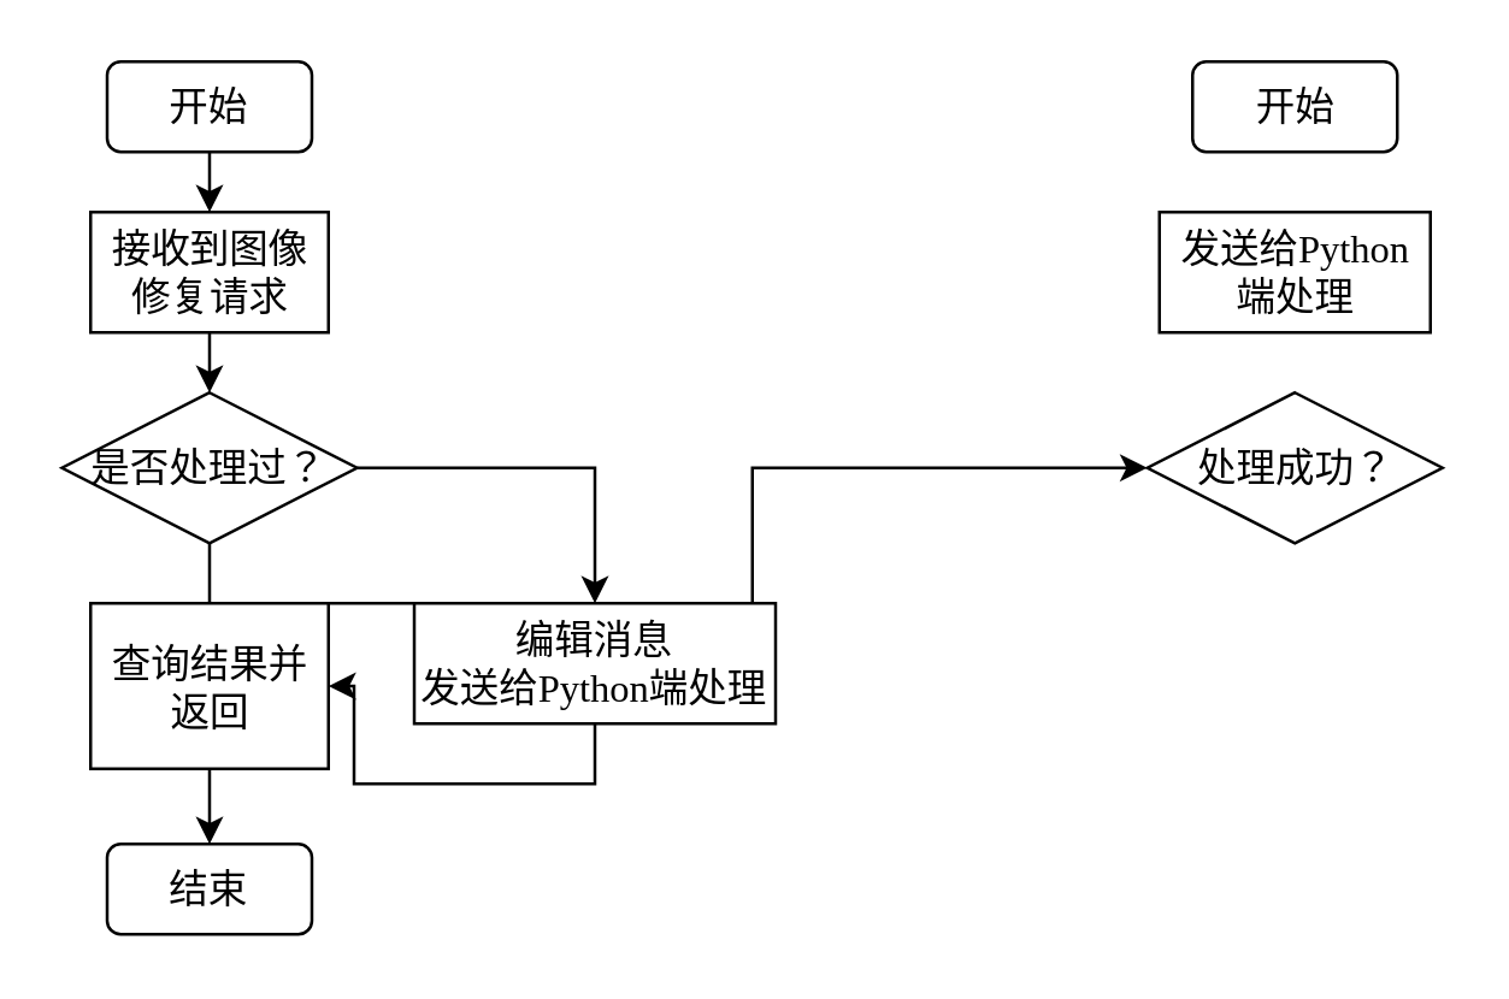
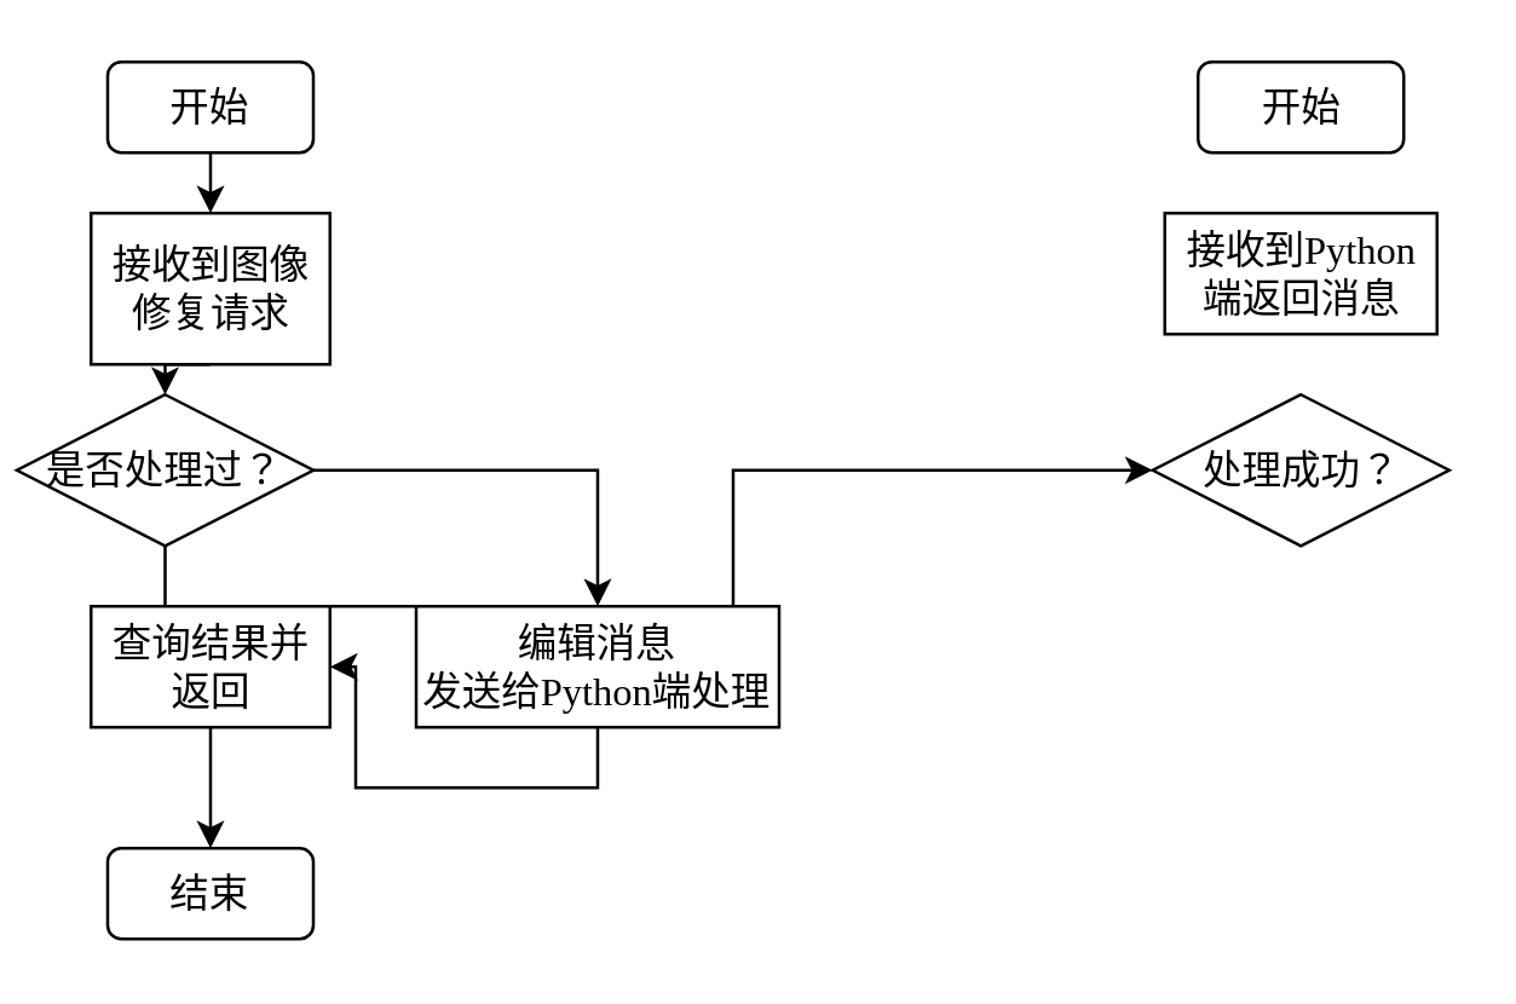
  <mxCell id="0" />
  <mxCell id="1" parent="0" />
  <mxCell id="2" style="edgeStyle=orthogonalEdgeStyle;rounded=0;orthogonalLoop=1;jettySize=auto;html=1;exitX=0.5;exitY=1;exitDx=0;exitDy=0;entryX=0.5;entryY=0;entryDx=0;entryDy=0;" edge="1" parent="1" source="3" target="5"><mxGeometry relative="1" as="geometry" /></mxCell>
  <mxCell id="3" value="开始" style="rounded=1;whiteSpace=wrap;html=1;fontSize=13;fontFamily=宋体;" vertex="1" parent="1"><mxGeometry x="35" y="20" width="68" height="30" as="geometry" /></mxCell>
  <mxCell id="4" style="edgeStyle=orthogonalEdgeStyle;rounded=0;orthogonalLoop=1;jettySize=auto;html=1;exitX=0.5;exitY=1;exitDx=0;exitDy=0;entryX=0.5;entryY=0;entryDx=0;entryDy=0;" edge="1" parent="1" source="5" target="8"><mxGeometry relative="1" as="geometry" /></mxCell>
- <mxCell id="5" value="接收到图像修复请求" style="rounded=0;whiteSpace=wrap;html=1;fontSize=13;fontFamily=宋体;" vertex="1" parent="1"><mxGeometry x="29.5" y="70" width="79" height="40" as="geometry" /></mxCell>
+ <mxCell id="5" value="接收到图像修复请求" style="rounded=0;whiteSpace=wrap;html=1;fontSize=13;fontFamily=宋体;" vertex="1" parent="1"><mxGeometry x="29.5" y="70" width="79" height="50" as="geometry" /></mxCell>
  <mxCell id="6" style="edgeStyle=orthogonalEdgeStyle;rounded=0;orthogonalLoop=1;jettySize=auto;html=1;exitX=0.5;exitY=1;exitDx=0;exitDy=0;" edge="1" parent="1" source="8" target="16"><mxGeometry relative="1" as="geometry" /></mxCell>
  <mxCell id="7" style="edgeStyle=orthogonalEdgeStyle;rounded=0;orthogonalLoop=1;jettySize=auto;html=1;exitX=1;exitY=0.5;exitDx=0;exitDy=0;entryX=0.5;entryY=0;entryDx=0;entryDy=0;" edge="1" parent="1" source="8" target="13"><mxGeometry relative="1" as="geometry" /></mxCell>
- <mxCell id="8" value="是否处理过？" style="rhombus;whiteSpace=wrap;html=1;fontSize=13;fontFamily=宋体;" vertex="1" parent="1"><mxGeometry x="20" y="130" width="98" height="50" as="geometry" /></mxCell>
+ <mxCell id="8" value="是否处理过？" style="rhombus;whiteSpace=wrap;html=1;fontSize=13;fontFamily=宋体;" vertex="1" parent="1"><mxGeometry x="5" y="130" width="98" height="50" as="geometry" /></mxCell>
  <mxCell id="9" style="edgeStyle=orthogonalEdgeStyle;rounded=0;orthogonalLoop=1;jettySize=auto;html=1;exitX=0.5;exitY=1;exitDx=0;exitDy=0;entryX=0.5;entryY=0;entryDx=0;entryDy=0;" edge="1" parent="1" source="10" target="11"><mxGeometry relative="1" as="geometry" /></mxCell>
- <mxCell id="10" value="查询结果并返回" style="rounded=0;whiteSpace=wrap;html=1;fontSize=13;fontFamily=宋体;" vertex="1" parent="1"><mxGeometry x="29.5" y="200" width="79" height="55" as="geometry" /></mxCell>
+ <mxCell id="10" value="查询结果并返回" style="rounded=0;whiteSpace=wrap;html=1;fontSize=13;fontFamily=宋体;" vertex="1" parent="1"><mxGeometry x="29.5" y="200" width="79" height="40" as="geometry" /></mxCell>
  <mxCell id="11" value="结束" style="rounded=1;whiteSpace=wrap;html=1;fontSize=13;fontFamily=宋体;" vertex="1" parent="1"><mxGeometry x="35" y="280" width="68" height="30" as="geometry" /></mxCell>
  <mxCell id="12" style="edgeStyle=orthogonalEdgeStyle;rounded=0;orthogonalLoop=1;jettySize=auto;html=1;exitX=0.5;exitY=1;exitDx=0;exitDy=0;" edge="1" parent="1" source="13" target="10"><mxGeometry relative="1" as="geometry" /></mxCell>
  <mxCell id="13" value="编辑消息&lt;br&gt;发送给Python端处理" style="rounded=0;whiteSpace=wrap;html=1;fontSize=13;fontFamily=宋体;" vertex="1" parent="1"><mxGeometry x="137" y="200" width="120" height="40" as="geometry" /></mxCell>
- <mxCell id="14" value="发送给Python端处理" style="rounded=0;whiteSpace=wrap;html=1;fontSize=13;fontFamily=宋体;" vertex="1" parent="1"><mxGeometry x="384.5" y="70" width="90" height="40" as="geometry" /></mxCell>
+ <mxCell id="14" value="接收到Python端返回消息" style="rounded=0;whiteSpace=wrap;html=1;fontSize=13;fontFamily=宋体;" vertex="1" parent="1"><mxGeometry x="384.5" y="70" width="90" height="40" as="geometry" /></mxCell>
  <mxCell id="15" value="开始" style="rounded=1;whiteSpace=wrap;html=1;fontSize=13;fontFamily=宋体;" vertex="1" parent="1"><mxGeometry x="395.5" y="20" width="68" height="30" as="geometry" /></mxCell>
  <mxCell id="16" value="处理成功？" style="rhombus;whiteSpace=wrap;html=1;fontSize=13;fontFamily=宋体;" vertex="1" parent="1"><mxGeometry x="380.5" y="130" width="98" height="50" as="geometry" /></mxCell>
